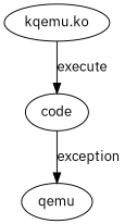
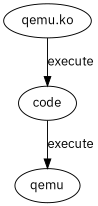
  digraph {
    fontname="IBM Plex Sans"
    node [fontname="IBM Plex Sans"]
    edge [fontname="IBM Plex Sans"]
-   "kqemu.ko"
+   "kqemu.ko" [label="qemu.ko"]
    code
    qemu
    "kqemu.ko" -> code [label=execute]
-   code -> qemu [label=exception]
+   code -> qemu [label=execute]
  }
